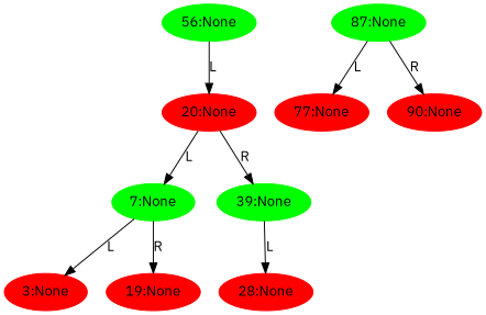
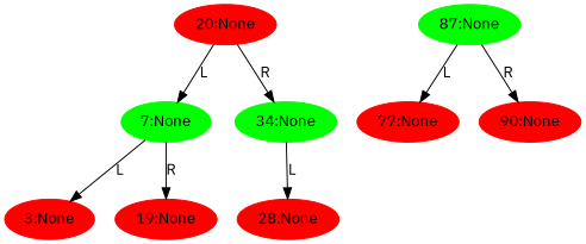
  digraph {
    fontname="IBM Plex Sans"
    node [color=red fontname="IBM Plex Sans" style=filled]
    edge [fontname="IBM Plex Sans"]
-   n1 [color=green label="56:None"]
    n2 [label="20:None"]
    n3 [color=green label="7:None"]
-   n4 [color=green label="39:None"]
+   n4 [color=green label="34:None"]
    n5 [color=green label="87:None"]
    n6 [label="77:None"]
    n7 [label="90:None"]
    n8 [label="3:None"]
    n9 [label="19:None"]
    n10 [label="28:None"]
-   n1 -> n2 [label=L]
    n2 -> n3 [label=L]
    n2 -> n4 [label=R]
    n3 -> n8 [label=L]
    n3 -> n9 [label=R]
    n4 -> n10 [label=L]
    n5 -> n6 [label=L]
    n5 -> n7 [label=R]
  }
